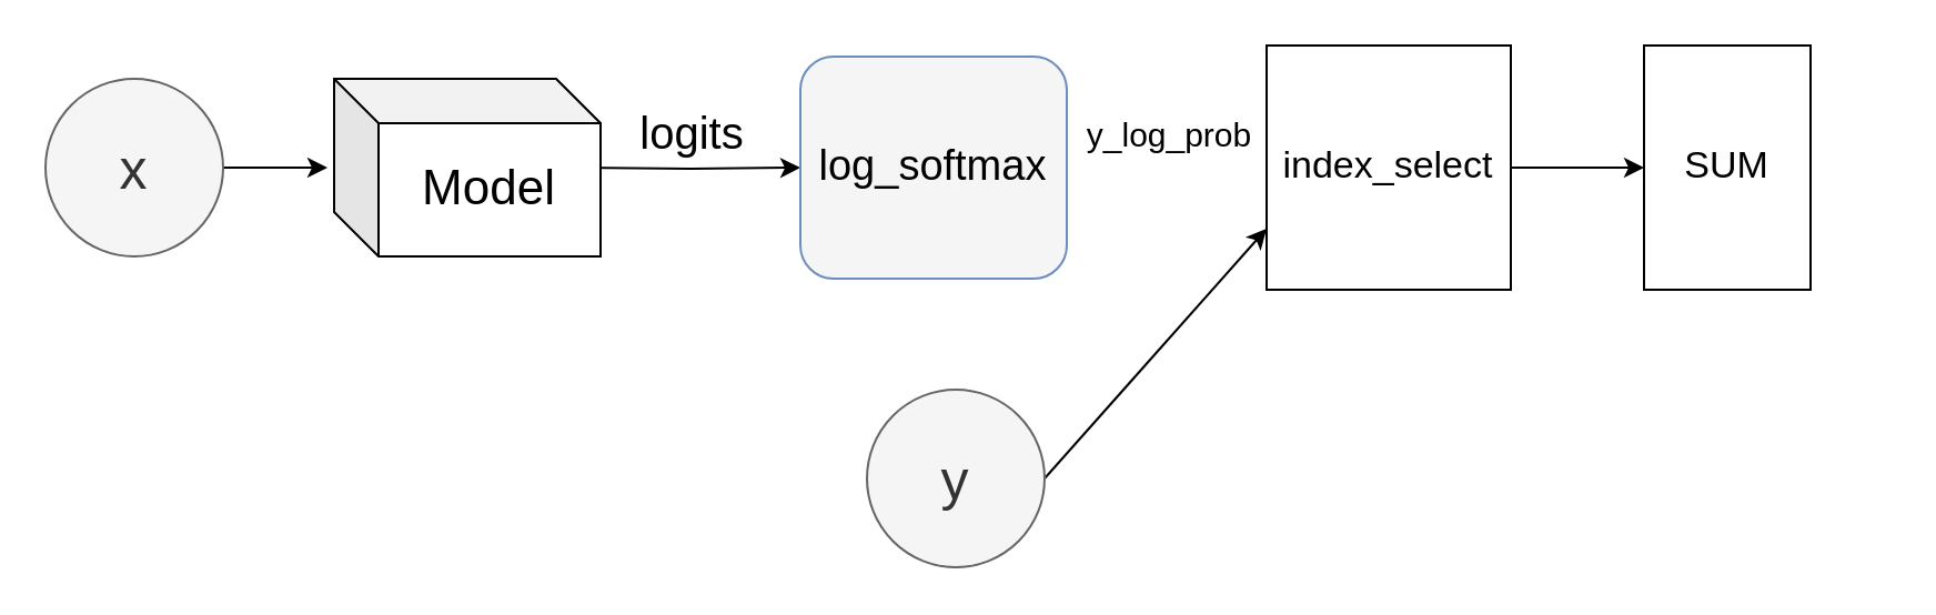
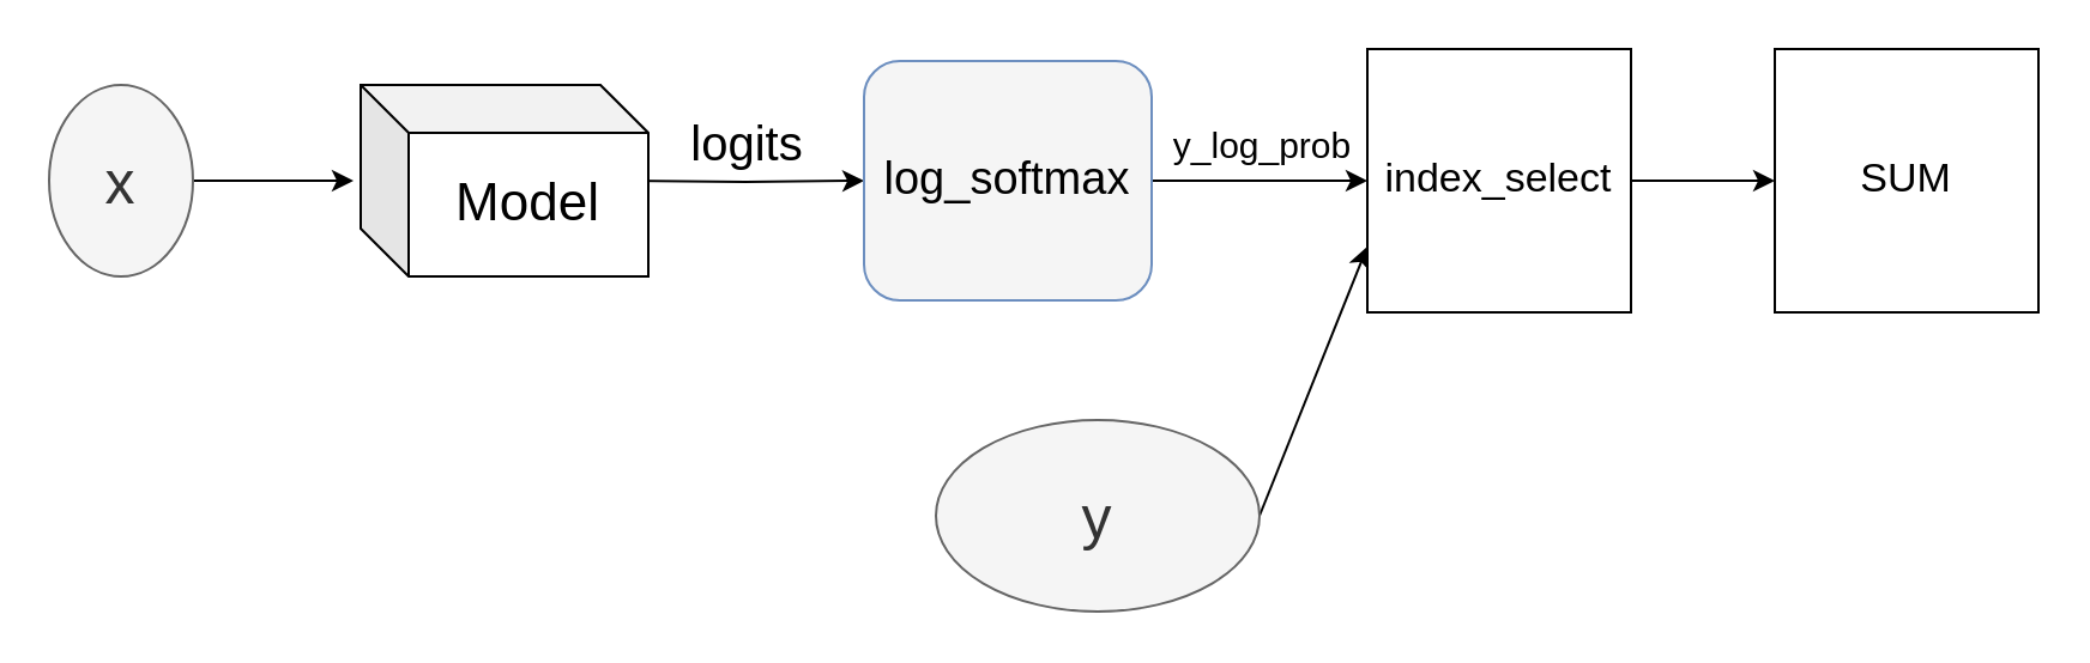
  <mxCell id="0" />
  <mxCell id="1" parent="0" />
  <mxCell id="2" style="edgeStyle=orthogonalEdgeStyle;rounded=0;orthogonalLoop=1;jettySize=auto;html=1;exitX=1;exitY=0.5;exitDx=0;exitDy=0;entryX=-0.025;entryY=0.5;entryDx=0;entryDy=0;entryPerimeter=0;" edge="1" parent="1" source="3" target="10"><mxGeometry relative="1" as="geometry" /></mxCell>
- <mxCell id="3" value="&lt;font style=&quot;font-size: 25px;&quot;&gt;x&lt;/font&gt;" style="ellipse;whiteSpace=wrap;html=1;fillColor=#f5f5f5;fontColor=#333333;strokeColor=#666666;" vertex="1" parent="1"><mxGeometry x="20" y="35" width="80" height="80" as="geometry" /></mxCell>
+ <mxCell id="3" value="&lt;font style=&quot;font-size: 25px;&quot;&gt;x&lt;/font&gt;" style="ellipse;whiteSpace=wrap;html=1;fillColor=#f5f5f5;fontColor=#333333;strokeColor=#666666;" vertex="1" parent="1"><mxGeometry x="20" y="35" width="60" height="80" as="geometry" /></mxCell>
  <mxCell id="4" style="edgeStyle=orthogonalEdgeStyle;rounded=0;orthogonalLoop=1;jettySize=auto;html=1;exitX=1;exitY=0.5;exitDx=0;exitDy=0;entryX=0;entryY=0.5;entryDx=0;entryDy=0;" edge="1" parent="1" target="6"><mxGeometry relative="1" as="geometry"><mxPoint x="260" y="75" as="sourcePoint" /></mxGeometry></mxCell>
+ <mxCell id="5" style="edgeStyle=orthogonalEdgeStyle;rounded=0;orthogonalLoop=1;jettySize=auto;html=1;exitX=1;exitY=0.5;exitDx=0;exitDy=0;entryX=0;entryY=0.5;entryDx=0;entryDy=0;" edge="1" parent="1" source="6" target="13"><mxGeometry relative="1" as="geometry" /></mxCell>
  <mxCell id="6" value="&lt;font style=&quot;font-size: 19px;&quot;&gt;log_softmax&lt;/font&gt;" style="rounded=1;whiteSpace=wrap;html=1;fillColor=#f5f5f5;strokeColor=#6c8ebf;" vertex="1" parent="1"><mxGeometry x="360" y="25" width="120" height="100" as="geometry" /></mxCell>
  <mxCell id="7" value="&lt;font style=&quot;font-size: 20px;&quot;&gt;logits&lt;/font&gt;" style="edgeLabel;html=1;align=center;verticalAlign=middle;resizable=0;points=[];" vertex="1" connectable="0" parent="1"><mxGeometry x="142" y="73" as="geometry"><mxPoint x="168" y="-15" as="offset" /></mxGeometry></mxCell>
  <mxCell id="8" style="rounded=0;orthogonalLoop=1;jettySize=auto;html=1;exitX=1;exitY=0.5;exitDx=0;exitDy=0;entryX=0;entryY=0.75;entryDx=0;entryDy=0;" edge="1" parent="1" source="9" target="13"><mxGeometry relative="1" as="geometry" /></mxCell>
- <mxCell id="9" value="&lt;font style=&quot;font-size: 25px;&quot;&gt;y&lt;/font&gt;" style="ellipse;whiteSpace=wrap;html=1;fillColor=#f5f5f5;fontColor=#333333;strokeColor=#666666;" vertex="1" parent="1"><mxGeometry x="390" y="175" width="80" height="80" as="geometry" /></mxCell>
+ <mxCell id="9" value="&lt;font style=&quot;font-size: 25px;&quot;&gt;y&lt;/font&gt;" style="ellipse;whiteSpace=wrap;html=1;fillColor=#f5f5f5;fontColor=#333333;strokeColor=#666666;" vertex="1" parent="1"><mxGeometry x="390" y="175" width="135" height="80" as="geometry" /></mxCell>
  <mxCell id="10" value="&lt;font style=&quot;font-size: 22px;&quot;&gt;Model&lt;/font&gt;" style="shape=cube;whiteSpace=wrap;html=1;boundedLbl=1;backgroundOutline=1;darkOpacity=0.05;darkOpacity2=0.1;" vertex="1" parent="1"><mxGeometry x="150" y="35" width="120" height="80" as="geometry" /></mxCell>
  <mxCell id="11" style="edgeStyle=orthogonalEdgeStyle;rounded=0;orthogonalLoop=1;jettySize=auto;html=1;exitX=0.5;exitY=1;exitDx=0;exitDy=0;" edge="1" parent="1" source="6" target="6"><mxGeometry relative="1" as="geometry" /></mxCell>
  <mxCell id="12" style="edgeStyle=orthogonalEdgeStyle;rounded=0;orthogonalLoop=1;jettySize=auto;html=1;exitX=1;exitY=0.5;exitDx=0;exitDy=0;entryX=0;entryY=0.5;entryDx=0;entryDy=0;" edge="1" parent="1" source="13" target="15"><mxGeometry relative="1" as="geometry" /></mxCell>
  <mxCell id="13" value="&lt;font style=&quot;font-size: 17px;&quot;&gt;index_select&lt;/font&gt;" style="whiteSpace=wrap;html=1;aspect=fixed;" vertex="1" parent="1"><mxGeometry x="570" y="20" width="110" height="110" as="geometry" /></mxCell>
  <mxCell id="14" value="&lt;font style=&quot;font-size: 15px;&quot;&gt;y_log_prob&lt;/font&gt;" style="text;html=1;align=center;verticalAlign=middle;resizable=0;points=[];autosize=1;strokeColor=none;fillColor=none;" vertex="1" parent="1"><mxGeometry x="476" y="45" width="100" height="30" as="geometry" /></mxCell>
- <mxCell id="15" value="&lt;font style=&quot;font-size: 17px;&quot;&gt;SUM&lt;/font&gt;" style="whiteSpace=wrap;html=1;aspect=fixed;" vertex="1" parent="1"><mxGeometry x="740" y="20" width="75" height="110" as="geometry" /></mxCell>
+ <mxCell id="15" value="&lt;font style=&quot;font-size: 17px;&quot;&gt;SUM&lt;/font&gt;" style="whiteSpace=wrap;html=1;aspect=fixed;" vertex="1" parent="1"><mxGeometry x="740" y="20" width="110" height="110" as="geometry" /></mxCell>
